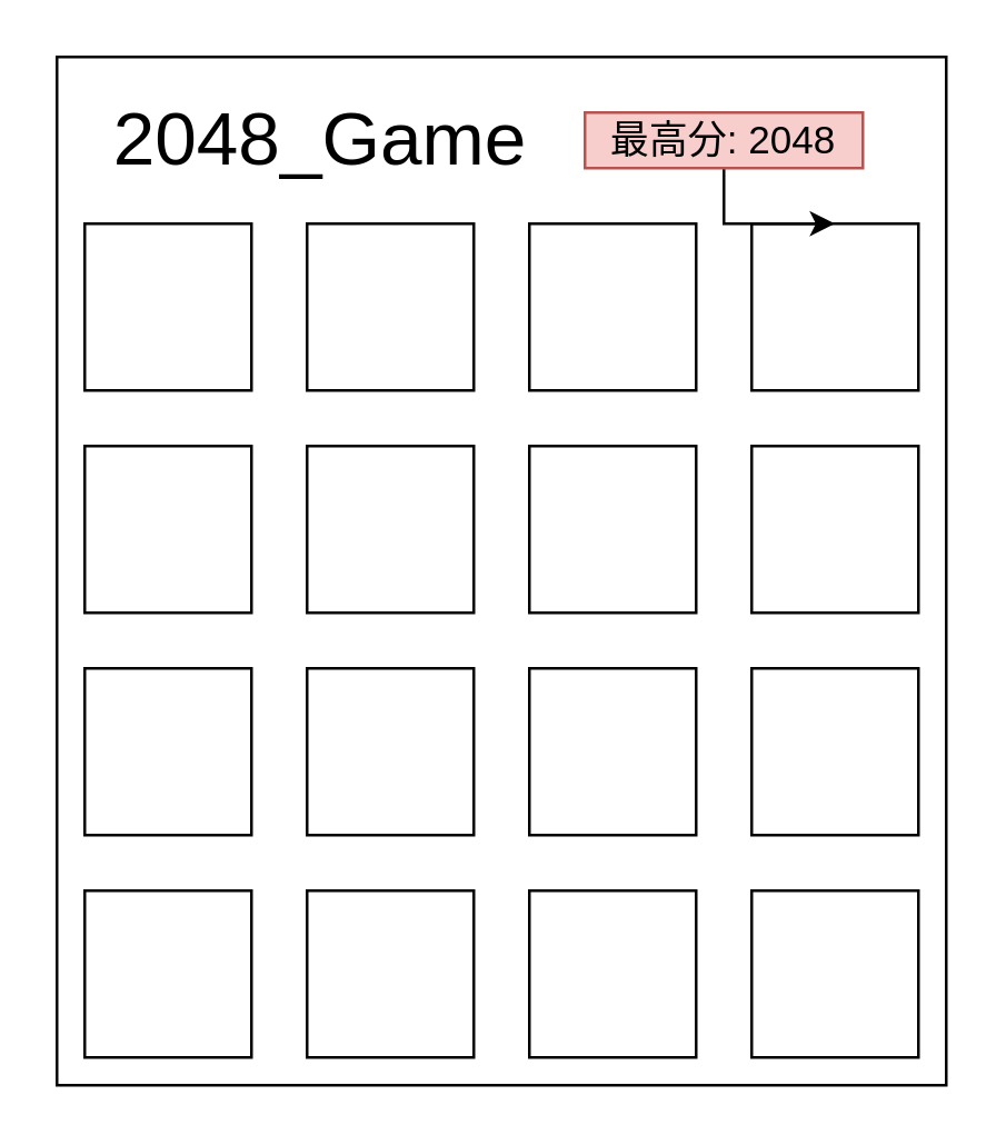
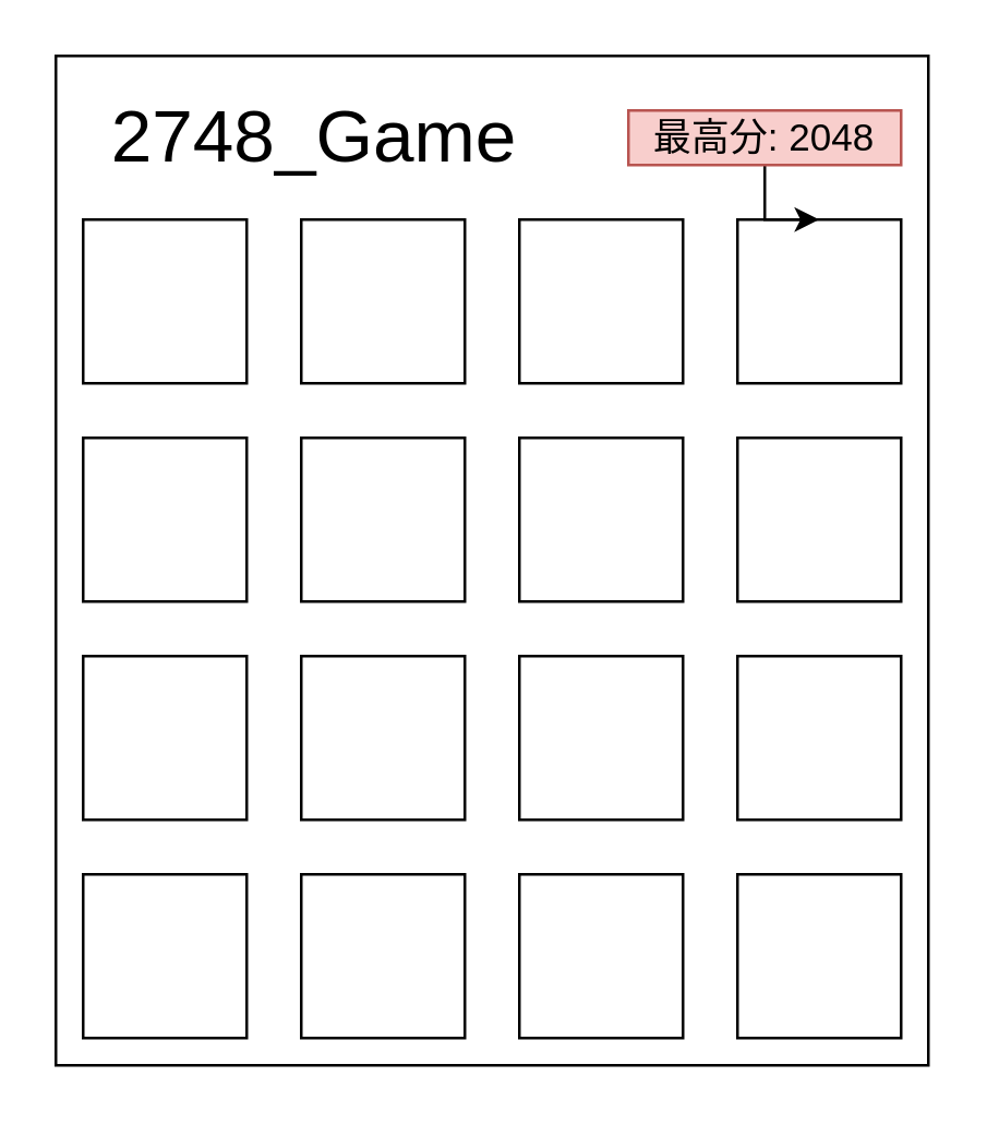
  <mxCell id="0" />
  <mxCell id="1" parent="0" />
  <mxCell id="2" value="" style="rounded=0;whiteSpace=wrap;html=1;" parent="1" vertex="1"><mxGeometry width="320" height="370" as="geometry" x="20" y="20" /></mxCell>
  <mxCell id="3" value="" style="rounded=0;whiteSpace=wrap;html=1;" parent="1" vertex="1"><mxGeometry x="30" y="320" width="60" height="60" as="geometry" /></mxCell>
  <mxCell id="4" value="" style="rounded=0;whiteSpace=wrap;html=1;" parent="1" vertex="1"><mxGeometry x="110" y="320" width="60" height="60" as="geometry" /></mxCell>
  <mxCell id="5" value="" style="rounded=0;whiteSpace=wrap;html=1;" parent="1" vertex="1"><mxGeometry x="190" y="320" width="60" height="60" as="geometry" /></mxCell>
  <mxCell id="6" value="" style="rounded=0;whiteSpace=wrap;html=1;" parent="1" vertex="1"><mxGeometry x="270" y="320" width="60" height="60" as="geometry" /></mxCell>
  <mxCell id="7" value="" style="rounded=0;whiteSpace=wrap;html=1;" parent="1" vertex="1"><mxGeometry x="30" y="240" width="60" height="60" as="geometry" /></mxCell>
  <mxCell id="8" value="" style="rounded=0;whiteSpace=wrap;html=1;" parent="1" vertex="1"><mxGeometry x="110" y="240" width="60" height="60" as="geometry" /></mxCell>
  <mxCell id="9" value="" style="rounded=0;whiteSpace=wrap;html=1;" parent="1" vertex="1"><mxGeometry x="190" y="240" width="60" height="60" as="geometry" /></mxCell>
  <mxCell id="10" value="" style="rounded=0;whiteSpace=wrap;html=1;" parent="1" vertex="1"><mxGeometry x="270" y="240" width="60" height="60" as="geometry" /></mxCell>
  <mxCell id="11" value="" style="rounded=0;whiteSpace=wrap;html=1;" parent="1" vertex="1"><mxGeometry x="30" y="160" width="60" height="60" as="geometry" /></mxCell>
  <mxCell id="12" value="" style="rounded=0;whiteSpace=wrap;html=1;" parent="1" vertex="1"><mxGeometry x="110" y="160" width="60" height="60" as="geometry" /></mxCell>
  <mxCell id="13" value="" style="rounded=0;whiteSpace=wrap;html=1;" parent="1" vertex="1"><mxGeometry x="190" y="160" width="60" height="60" as="geometry" /></mxCell>
  <mxCell id="14" value="" style="rounded=0;whiteSpace=wrap;html=1;" parent="1" vertex="1"><mxGeometry x="270" y="160" width="60" height="60" as="geometry" /></mxCell>
  <mxCell id="15" value="" style="rounded=0;whiteSpace=wrap;html=1;" parent="1" vertex="1"><mxGeometry x="30" y="80" width="60" height="60" as="geometry" /></mxCell>
  <mxCell id="16" value="" style="rounded=0;whiteSpace=wrap;html=1;" parent="1" vertex="1"><mxGeometry x="110" y="80" width="60" height="60" as="geometry" /></mxCell>
  <mxCell id="17" value="" style="rounded=0;whiteSpace=wrap;html=1;" parent="1" vertex="1"><mxGeometry x="190" y="80" width="60" height="60" as="geometry" /></mxCell>
  <mxCell id="18" value="" style="rounded=0;whiteSpace=wrap;html=1;" parent="1" vertex="1"><mxGeometry x="270" y="80" width="60" height="60" as="geometry" /></mxCell>
- <mxCell id="19" value="&lt;font style=&quot;font-size: 27px&quot;&gt;2048_Game&lt;/font&gt;" style="text;html=1;strokeColor=none;fillColor=none;align=center;verticalAlign=middle;whiteSpace=wrap;rounded=0;" parent="1" vertex="1"><mxGeometry x="30" y="30" width="170" height="40" as="geometry" /></mxCell>
+ <mxCell id="19" value="&lt;font style=&quot;font-size: 27px&quot;&gt;2748_Game&lt;/font&gt;" style="text;html=1;strokeColor=none;fillColor=none;align=center;verticalAlign=middle;whiteSpace=wrap;rounded=0;" parent="1" vertex="1"><mxGeometry x="30" y="30" width="170" height="40" as="geometry" /></mxCell>
  <mxCell id="20" value="" style="edgeStyle=orthogonalEdgeStyle;rounded=0;orthogonalLoop=1;jettySize=auto;html=1;" edge="1" parent="1" source="21" target="18"><mxGeometry relative="1" as="geometry" /></mxCell>
- <mxCell id="21" value="&lt;font style=&quot;font-size: 14px&quot;&gt;最高分: 2048&lt;/font&gt;" style="text;html=1;strokeColor=#b85450;fillColor=#f8cecc;align=center;verticalAlign=middle;whiteSpace=wrap;rounded=0;" parent="1" vertex="1"><mxGeometry x="210" y="40" width="100" height="20" as="geometry" /></mxCell>
+ <mxCell id="21" value="&lt;font style=&quot;font-size: 14px&quot;&gt;最高分: 2048&lt;/font&gt;" style="text;html=1;strokeColor=#b85450;fillColor=#f8cecc;align=center;verticalAlign=middle;whiteSpace=wrap;rounded=0;" parent="1" vertex="1"><mxGeometry x="230" y="40" width="100" height="20" as="geometry" /></mxCell>
